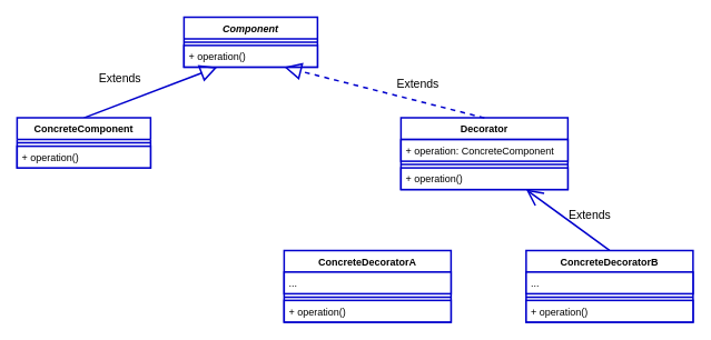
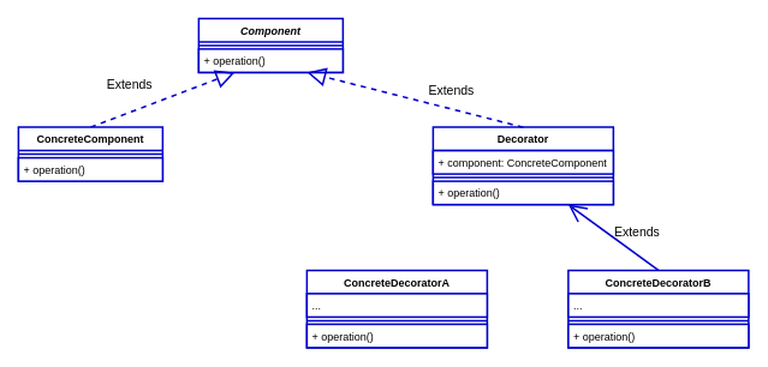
  <mxCell id="0" />
  <mxCell id="1" parent="0" />
  <mxCell id="2" value="Component" style="swimlane;fontStyle=3;align=center;verticalAlign=top;childLayout=stackLayout;horizontal=1;startSize=26;horizontalStack=0;resizeParent=1;resizeParentMax=0;resizeLast=0;collapsible=1;marginBottom=0;fontColor=#000000;strokeColor=#0000CC;strokeWidth=2;fillColor=#FFFFFF;" vertex="1" parent="1"><mxGeometry x="220" y="20" width="160" height="60" as="geometry" /></mxCell>
  <mxCell id="3" value="" style="line;strokeWidth=2;align=left;verticalAlign=middle;spacingTop=-1;spacingLeft=3;spacingRight=3;rotatable=0;labelPosition=right;points=[];portConstraint=eastwest;fontColor=#000000;strokeColor=#0000CC;fillColor=#FFFFFF;" vertex="1" parent="2"><mxGeometry y="26" width="160" height="8" as="geometry" /></mxCell>
  <mxCell id="4" value="+ operation()" style="text;align=left;verticalAlign=top;spacingLeft=4;spacingRight=4;overflow=hidden;rotatable=0;points=[[0,0.5],[1,0.5]];portConstraint=eastwest;fontColor=#000000;strokeColor=#0000CC;strokeWidth=2;fillColor=#FFFFFF;" vertex="1" parent="2"><mxGeometry y="34" width="160" height="26" as="geometry" /></mxCell>
- <mxCell id="5" value="Extends" style="endArrow=block;endSize=16;endFill=0;html=1;labelBackgroundColor=none;strokeColor=#0000CC;strokeWidth=2;fontColor=#000000;exitX=0.5;exitY=0;exitDx=0;exitDy=0;fontSize=14;entryX=0.25;entryY=1;entryDx=0;entryDy=0;" edge="1" parent="1" source="6" target="2"><mxGeometry x="-0.338" y="29" width="160" relative="1" as="geometry"><mxPoint x="150" y="258.99" as="sourcePoint" /><mxPoint x="250" y="30" as="targetPoint" /><mxPoint as="offset" /></mxGeometry></mxCell>
+ <mxCell id="5" value="Extends" style="endArrow=block;endSize=16;endFill=0;html=1;labelBackgroundColor=none;strokeColor=#0000CC;strokeWidth=2;fontColor=#000000;exitX=0.5;exitY=0;exitDx=0;exitDy=0;fontSize=14;entryX=0.25;entryY=1;entryDx=0;entryDy=0;dashed=1;" edge="1" parent="1" source="6" target="2"><mxGeometry x="-0.338" y="29" width="160" relative="1" as="geometry"><mxPoint x="150" y="258.99" as="sourcePoint" /><mxPoint x="250" y="30" as="targetPoint" /><mxPoint as="offset" /></mxGeometry></mxCell>
  <mxCell id="6" value="ConcreteComponent" style="swimlane;fontStyle=1;align=center;verticalAlign=top;childLayout=stackLayout;horizontal=1;startSize=26;horizontalStack=0;resizeParent=1;resizeParentMax=0;resizeLast=0;collapsible=1;marginBottom=0;fontColor=#000000;strokeColor=#0000CC;strokeWidth=2;fillColor=#FFFFFF;" vertex="1" parent="1"><mxGeometry x="20" y="140.99" width="160" height="60" as="geometry" /></mxCell>
  <mxCell id="7" value="" style="line;strokeWidth=2;align=left;verticalAlign=middle;spacingTop=-1;spacingLeft=3;spacingRight=3;rotatable=0;labelPosition=right;points=[];portConstraint=eastwest;fontColor=#000000;strokeColor=#0000CC;fillColor=#FFFFFF;" vertex="1" parent="6"><mxGeometry y="26" width="160" height="8" as="geometry" /></mxCell>
  <mxCell id="8" value="+ operation()" style="text;align=left;verticalAlign=top;spacingLeft=4;spacingRight=4;overflow=hidden;rotatable=0;points=[[0,0.5],[1,0.5]];portConstraint=eastwest;fontColor=#000000;strokeColor=#0000CC;strokeWidth=2;fillColor=#FFFFFF;" vertex="1" parent="6"><mxGeometry y="34" width="160" height="26" as="geometry" /></mxCell>
  <mxCell id="9" value="Decorator" style="swimlane;fontStyle=1;align=center;verticalAlign=top;childLayout=stackLayout;horizontal=1;startSize=26;horizontalStack=0;resizeParent=1;resizeParentMax=0;resizeLast=0;collapsible=1;marginBottom=0;fontColor=#000000;strokeColor=#0000CC;strokeWidth=2;fillColor=#FFFFFF;" vertex="1" parent="1"><mxGeometry x="480" y="140.99" width="200" height="86" as="geometry" /></mxCell>
- <mxCell id="10" value="+ operation: ConcreteComponent" style="text;align=left;verticalAlign=top;spacingLeft=4;spacingRight=4;overflow=hidden;rotatable=0;points=[[0,0.5],[1,0.5]];portConstraint=eastwest;fontColor=#000000;strokeColor=#0000CC;strokeWidth=2;fillColor=#FFFFFF;" vertex="1" parent="9"><mxGeometry y="26" width="200" height="26" as="geometry" /></mxCell>
+ <mxCell id="10" value="+ component: ConcreteComponent" style="text;align=left;verticalAlign=top;spacingLeft=4;spacingRight=4;overflow=hidden;rotatable=0;points=[[0,0.5],[1,0.5]];portConstraint=eastwest;fontColor=#000000;strokeColor=#0000CC;strokeWidth=2;fillColor=#FFFFFF;" vertex="1" parent="9"><mxGeometry y="26" width="200" height="26" as="geometry" /></mxCell>
  <mxCell id="11" value="" style="line;strokeWidth=2;align=left;verticalAlign=middle;spacingTop=-1;spacingLeft=3;spacingRight=3;rotatable=0;labelPosition=right;points=[];portConstraint=eastwest;fontColor=#000000;strokeColor=#0000CC;fillColor=#FFFFFF;" vertex="1" parent="9"><mxGeometry y="52" width="200" height="8" as="geometry" /></mxCell>
  <mxCell id="12" value="+ operation()" style="text;align=left;verticalAlign=top;spacingLeft=4;spacingRight=4;overflow=hidden;rotatable=0;points=[[0,0.5],[1,0.5]];portConstraint=eastwest;fontColor=#000000;strokeColor=#0000CC;strokeWidth=2;fillColor=#FFFFFF;" vertex="1" parent="9"><mxGeometry y="60" width="200" height="26" as="geometry" /></mxCell>
  <mxCell id="13" value="Extends" style="endArrow=block;endSize=16;endFill=0;html=1;labelBackgroundColor=none;strokeColor=#0000CC;strokeWidth=2;fontColor=#000000;exitX=0.5;exitY=0;exitDx=0;exitDy=0;fontSize=14;entryX=0.75;entryY=1;entryDx=0;entryDy=0;dashed=1;" edge="1" parent="1" source="9" target="2"><mxGeometry x="-0.292" y="-20" width="160" relative="1" as="geometry"><mxPoint x="290" y="155.99" as="sourcePoint" /><mxPoint x="450" y="95" as="targetPoint" /><mxPoint as="offset" /></mxGeometry></mxCell>
  <mxCell id="14" value="ConcreteDecoratorB" style="swimlane;fontStyle=1;align=center;verticalAlign=top;childLayout=stackLayout;horizontal=1;startSize=26;horizontalStack=0;resizeParent=1;resizeParentMax=0;resizeLast=0;collapsible=1;marginBottom=0;fontColor=#000000;strokeColor=#0000CC;strokeWidth=2;fillColor=#FFFFFF;" vertex="1" parent="1"><mxGeometry x="630" y="300" width="200" height="86" as="geometry" /></mxCell>
  <mxCell id="15" value="..." style="text;align=left;verticalAlign=top;spacingLeft=4;spacingRight=4;overflow=hidden;rotatable=0;points=[[0,0.5],[1,0.5]];portConstraint=eastwest;fontColor=#000000;strokeColor=#0000CC;strokeWidth=2;fillColor=#FFFFFF;" vertex="1" parent="14"><mxGeometry y="26" width="200" height="26" as="geometry" /></mxCell>
  <mxCell id="16" value="" style="line;strokeWidth=2;align=left;verticalAlign=middle;spacingTop=-1;spacingLeft=3;spacingRight=3;rotatable=0;labelPosition=right;points=[];portConstraint=eastwest;fontColor=#000000;strokeColor=#0000CC;fillColor=#FFFFFF;" vertex="1" parent="14"><mxGeometry y="52" width="200" height="8" as="geometry" /></mxCell>
  <mxCell id="17" value="+ operation()" style="text;align=left;verticalAlign=top;spacingLeft=4;spacingRight=4;overflow=hidden;rotatable=0;points=[[0,0.5],[1,0.5]];portConstraint=eastwest;fontColor=#000000;strokeColor=#0000CC;strokeWidth=2;fillColor=#FFFFFF;" vertex="1" parent="14"><mxGeometry y="60" width="200" height="26" as="geometry" /></mxCell>
  <mxCell id="18" value="ConcreteDecoratorA" style="swimlane;fontStyle=1;align=center;verticalAlign=top;childLayout=stackLayout;horizontal=1;startSize=26;horizontalStack=0;resizeParent=1;resizeParentMax=0;resizeLast=0;collapsible=1;marginBottom=0;fontColor=#000000;strokeColor=#0000CC;strokeWidth=2;fillColor=#FFFFFF;" vertex="1" parent="1"><mxGeometry x="340" y="300" width="200" height="86" as="geometry" /></mxCell>
  <mxCell id="19" value="..." style="text;align=left;verticalAlign=top;spacingLeft=4;spacingRight=4;overflow=hidden;rotatable=0;points=[[0,0.5],[1,0.5]];portConstraint=eastwest;fontColor=#000000;strokeColor=#0000CC;strokeWidth=2;fillColor=#FFFFFF;" vertex="1" parent="18"><mxGeometry y="26" width="200" height="26" as="geometry" /></mxCell>
  <mxCell id="20" value="" style="line;strokeWidth=2;align=left;verticalAlign=middle;spacingTop=-1;spacingLeft=3;spacingRight=3;rotatable=0;labelPosition=right;points=[];portConstraint=eastwest;fontColor=#000000;strokeColor=#0000CC;fillColor=#FFFFFF;" vertex="1" parent="18"><mxGeometry y="52" width="200" height="8" as="geometry" /></mxCell>
  <mxCell id="21" value="+ operation()" style="text;align=left;verticalAlign=top;spacingLeft=4;spacingRight=4;overflow=hidden;rotatable=0;points=[[0,0.5],[1,0.5]];portConstraint=eastwest;fontColor=#000000;strokeColor=#0000CC;strokeWidth=2;fillColor=#FFFFFF;" vertex="1" parent="18"><mxGeometry y="60" width="200" height="26" as="geometry" /></mxCell>
  <mxCell id="22" value="Extends" style="endArrow=open;endSize=16;endFill=0;html=1;labelBackgroundColor=none;strokeColor=#0000CC;strokeWidth=2;fontColor=#000000;exitX=0.5;exitY=0;exitDx=0;exitDy=0;fontSize=14;entryX=0.75;entryY=1;entryDx=0;entryDy=0;" edge="1" parent="1" source="14" target="9"><mxGeometry x="-0.292" y="-20" width="160" relative="1" as="geometry"><mxPoint x="840" y="310.99" as="sourcePoint" /><mxPoint x="600" y="250" as="targetPoint" /><mxPoint as="offset" /></mxGeometry></mxCell>
